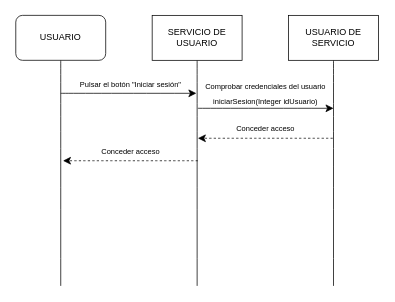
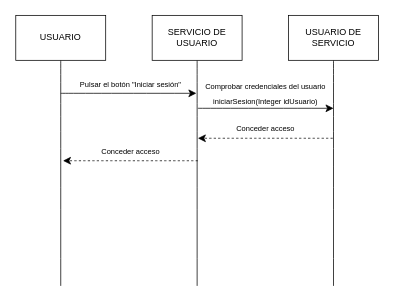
  <mxCell id="0" />
  <mxCell id="1" parent="0" />
  <mxCell id="2" style="edgeStyle=none;curved=1;rounded=0;orthogonalLoop=1;jettySize=auto;html=1;exitX=0.5;exitY=1;exitDx=0;exitDy=0;entryX=0.5;entryY=0;entryDx=0;entryDy=0;fontSize=12;startSize=8;endSize=8;endArrow=none;endFill=0;" parent="1" source="3" edge="1"><mxGeometry relative="1" as="geometry"><mxPoint x="80" y="381" as="targetPoint" /></mxGeometry></mxCell>
- <mxCell id="3" value="USUARIO" style="whiteSpace=wrap;html=1;rounded=1;" parent="1" vertex="1"><mxGeometry x="20" y="20" width="120" height="60" as="geometry" /></mxCell>
+ <mxCell id="3" value="USUARIO" style="rounded=0;whiteSpace=wrap;html=1;" parent="1" vertex="1"><mxGeometry x="20" y="20" width="120" height="60" as="geometry" /></mxCell>
  <mxCell id="4" style="edgeStyle=none;curved=1;rounded=0;orthogonalLoop=1;jettySize=auto;html=1;exitX=0.5;exitY=1;exitDx=0;exitDy=0;entryX=0.5;entryY=0;entryDx=0;entryDy=0;fontSize=12;startSize=8;endSize=8;endArrow=none;endFill=0;" parent="1" source="5" edge="1"><mxGeometry relative="1" as="geometry"><mxPoint x="262" y="381" as="targetPoint" /></mxGeometry></mxCell>
  <mxCell id="5" value="SERVICIO DE USUARIO" style="rounded=0;whiteSpace=wrap;html=1;" parent="1" vertex="1"><mxGeometry x="202" y="20" width="120" height="60" as="geometry" /></mxCell>
  <mxCell id="6" style="edgeStyle=none;curved=1;rounded=0;orthogonalLoop=1;jettySize=auto;html=1;exitX=0.5;exitY=1;exitDx=0;exitDy=0;entryX=0.5;entryY=0;entryDx=0;entryDy=0;fontSize=12;startSize=8;endSize=8;endArrow=none;endFill=0;" parent="1" source="7" edge="1"><mxGeometry relative="1" as="geometry"><mxPoint x="444" y="381" as="targetPoint" /></mxGeometry></mxCell>
  <mxCell id="7" value="USUARIO DE SERVICIO" style="rounded=0;whiteSpace=wrap;html=1;" parent="1" vertex="1"><mxGeometry x="384" y="20" width="120" height="60" as="geometry" /></mxCell>
  <mxCell id="8" value="" style="endArrow=classic;html=1;rounded=0;fontSize=12;startSize=8;endSize=8;curved=1;" parent="1" edge="1"><mxGeometry width="50" height="50" relative="1" as="geometry"><mxPoint x="80" y="124" as="sourcePoint" /><mxPoint x="261" y="124" as="targetPoint" /></mxGeometry></mxCell>
  <mxCell id="9" value="&lt;font style=&quot;font-size: 10px;&quot;&gt;Pulsar el botón &quot;Iniciar sesión&quot;&lt;/font&gt;" style="text;html=1;align=center;verticalAlign=middle;resizable=0;points=[];autosize=1;strokeColor=none;fillColor=none;fontSize=16;" parent="1" vertex="1"><mxGeometry x="93" y="95" width="160" height="30" as="geometry" /></mxCell>
  <mxCell id="10" value="" style="endArrow=classic;html=1;rounded=0;fontSize=12;startSize=8;endSize=8;curved=1;" parent="1" edge="1"><mxGeometry width="50" height="50" relative="1" as="geometry"><mxPoint x="263" y="144" as="sourcePoint" /><mxPoint x="444" y="144" as="targetPoint" /></mxGeometry></mxCell>
  <mxCell id="11" value="&lt;font style=&quot;font-size: 10px;&quot;&gt;Comprobar credenciales del usuario&lt;/font&gt;&lt;div&gt;&lt;span style=&quot;background-color: initial; font-size: 10px;&quot;&gt;iniciarSesion(Integer idUsuario)&lt;/span&gt;&lt;/div&gt;" style="text;html=1;align=center;verticalAlign=middle;resizable=0;points=[];autosize=1;strokeColor=none;fillColor=none;fontSize=16;" parent="1" vertex="1"><mxGeometry x="263.5" y="98" width="179" height="50" as="geometry" /></mxCell>
  <mxCell id="12" value="" style="endArrow=classic;html=1;rounded=0;fontSize=12;startSize=8;endSize=8;curved=1;dashed=1;" parent="1" edge="1"><mxGeometry width="50" height="50" relative="1" as="geometry"><mxPoint x="443" y="184" as="sourcePoint" /><mxPoint x="263" y="184" as="targetPoint" /></mxGeometry></mxCell>
  <mxCell id="13" value="&lt;font style=&quot;font-size: 10px;&quot;&gt;Conceder acceso&lt;/font&gt;" style="text;html=1;align=center;verticalAlign=middle;resizable=0;points=[];autosize=1;strokeColor=none;fillColor=none;fontSize=16;" parent="1" vertex="1"><mxGeometry x="303" y="154" width="100" height="30" as="geometry" /></mxCell>
  <mxCell id="14" value="" style="endArrow=classic;html=1;rounded=0;fontSize=12;startSize=8;endSize=8;curved=1;dashed=1;" parent="1" edge="1"><mxGeometry width="50" height="50" relative="1" as="geometry"><mxPoint x="263" y="214" as="sourcePoint" /><mxPoint x="83" y="214" as="targetPoint" /></mxGeometry></mxCell>
  <mxCell id="15" value="&lt;font style=&quot;font-size: 10px;&quot;&gt;Conceder acceso&lt;/font&gt;" style="text;html=1;align=center;verticalAlign=middle;resizable=0;points=[];autosize=1;strokeColor=none;fillColor=none;fontSize=16;" parent="1" vertex="1"><mxGeometry x="123" y="184" width="100" height="30" as="geometry" /></mxCell>
